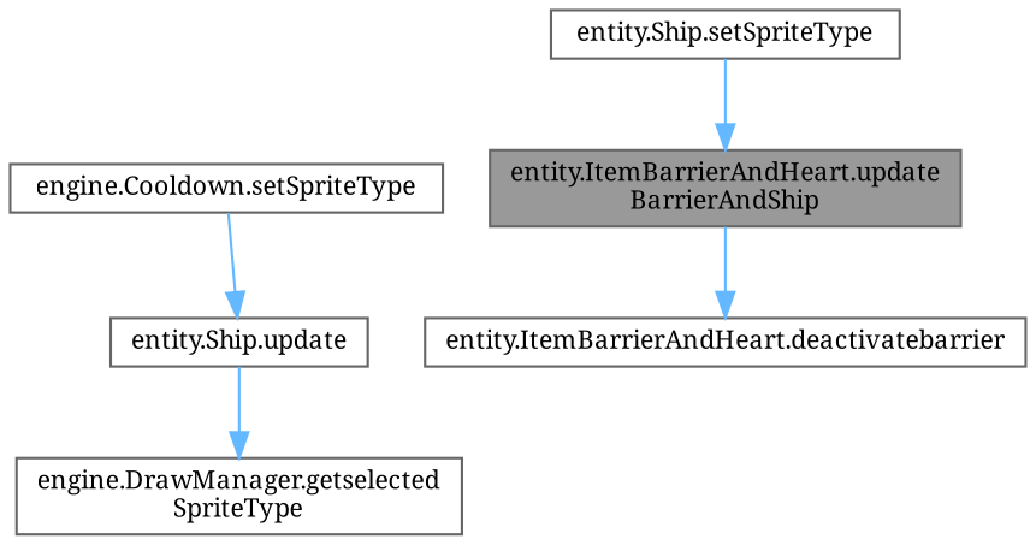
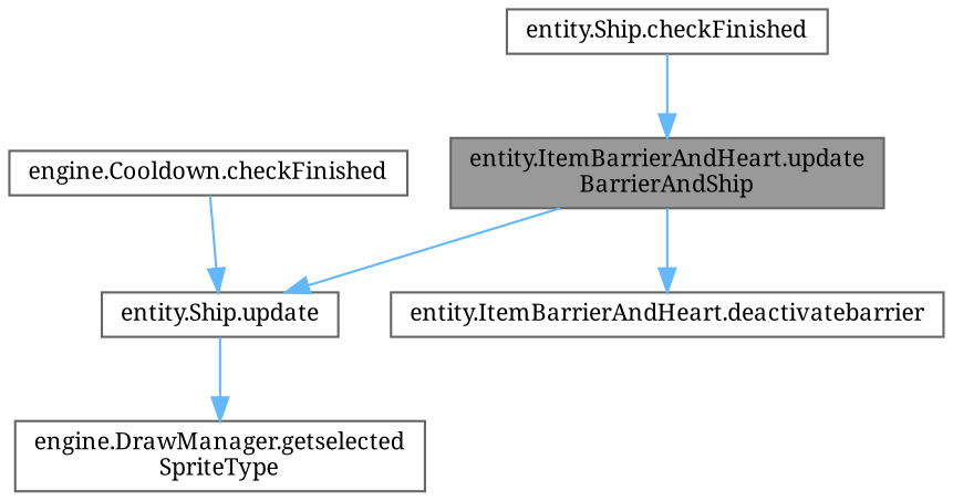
  digraph {
    fontname="Noto Serif"
    rankdir=TB
    node [color=grey40 fillcolor=white fontname="Noto Serif" fontsize=10 shape=box style=filled]
    edge [color=steelblue1 fontname="Noto Serif" fontsize=10 labelfontname=Helvetica labelfontsize=10 style=solid]
    n1 [color=gray40 fillcolor=grey60 fontcolor=black height=0.2 label="entity.ItemBarrierAndHeart.update\lBarrierAndShip" width=0.4]
    n2 [height=0.2 label="entity.ItemBarrierAndHeart.deactivatebarrier" width=0.4]
    n3 [height=0.2 label="entity.Ship.update" width=0.4]
-   n4 [height=0.2 label="entity.Ship.setSpriteType" width=0.4]
+   n4 [height=0.2 label="entity.Ship.checkFinished" width=0.4]
    n5 [height=0.2 label="engine.DrawManager.getselected\lSpriteType" width=0.4]
-   n6 [height=0.2 label="engine.Cooldown.setSpriteType" width=0.4]
+   n6 [height=0.2 label="engine.Cooldown.checkFinished" width=0.4]
    n1 -> n2
+   n1 -> n3
    n3 -> n5
    n4 -> n1
    n6 -> n3
  }
